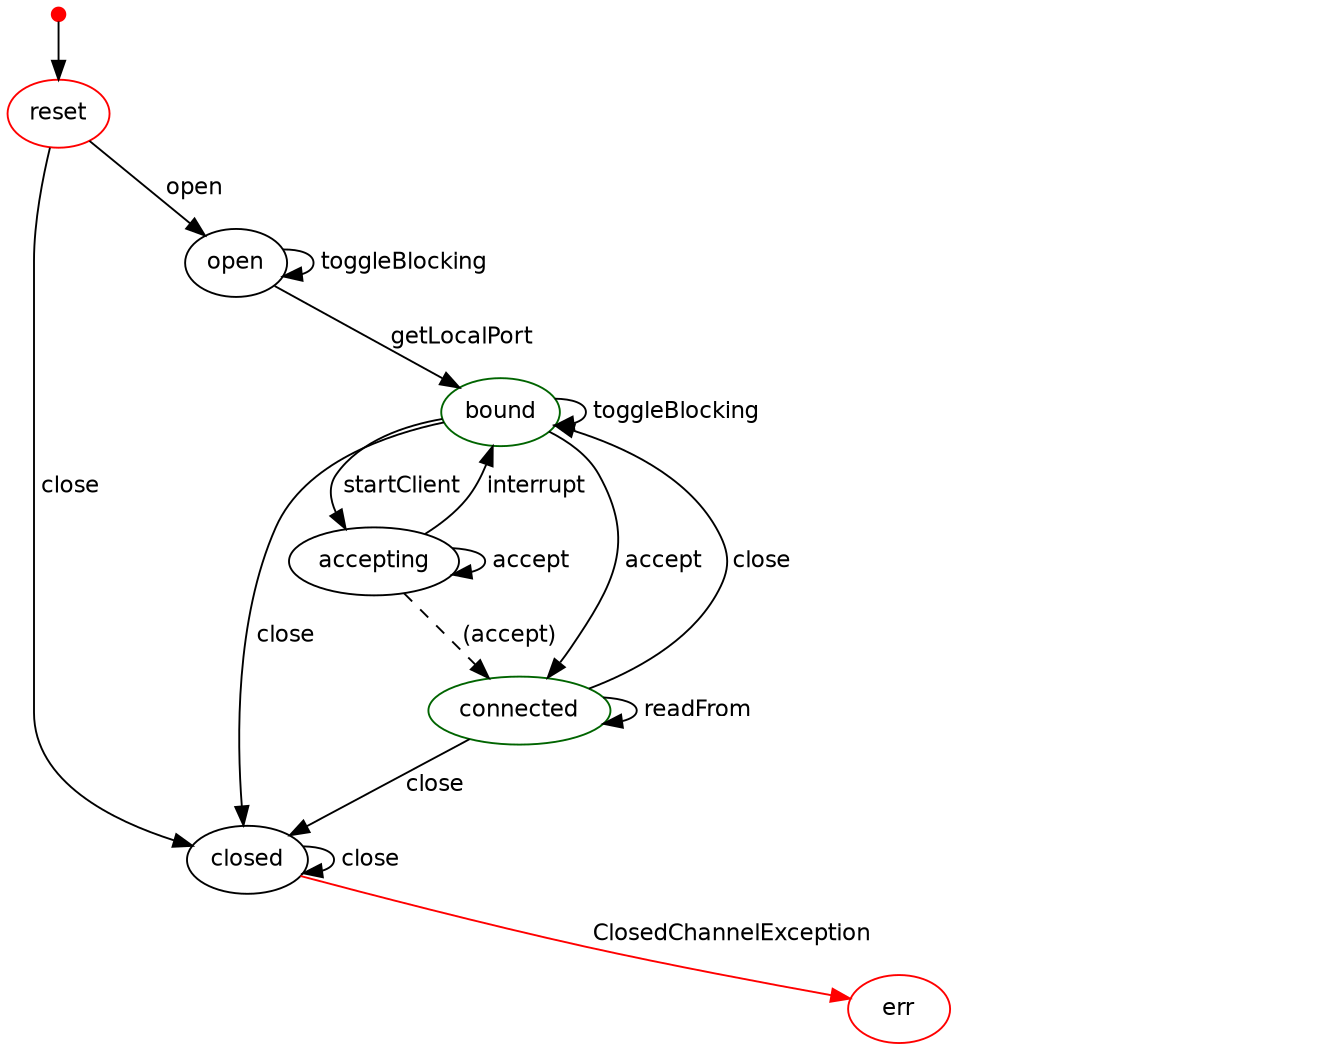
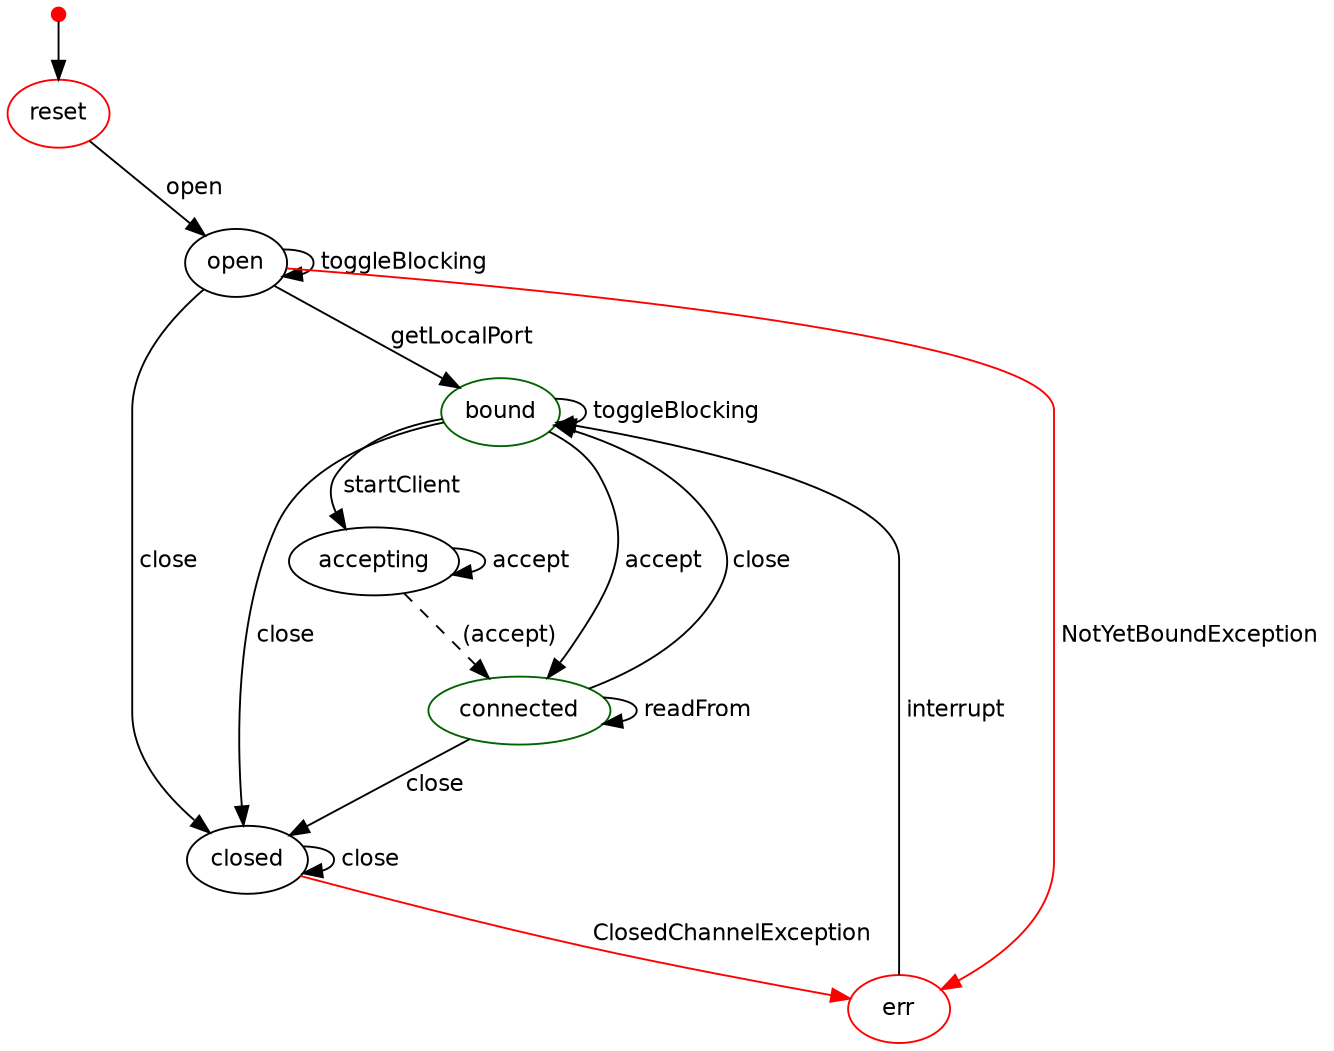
  digraph {
    nodesep=0.2
    rankdir=TB
    ranksep=0.4
    node [color=red fontname=Helvetica fontsize=12.0 margin=0.07]
    edge [fontname=Helvetica fontsize=12.0 margin=0.05]
    "" [height=0.1 shape=point]
    reset
    open [color=black]
    bound [color=darkgreen]
    closed [color=black]
    err
    connected [color=darkgreen]
    accepting [color=black]
    "" -> reset
    reset -> open [label=" open "]
    open -> open [label=" toggleBlocking "]
    open -> bound [label=" getLocalPort "]
-   reset -> closed [label=" close "]
+   open -> closed [label=" close "]
+   open -> err [color=red label=" NotYetBoundException "]
    bound -> bound [label=" toggleBlocking "]
    bound -> closed [label=" close "]
    bound -> connected [label=" accept "]
    bound -> accepting [label=" startClient "]
    closed -> closed [label=" close "]
    closed -> err [color=red label=" ClosedChannelException "]
    connected -> bound [label=" close "]
    connected -> closed [label=" close "]
    connected -> connected [label=" readFrom "]
-   accepting -> bound [label=" interrupt "]
+   err -> bound [label=" interrupt "]
    accepting -> connected [label=" (accept) " style=dashed]
    accepting -> accepting [label=" accept "]
  }
